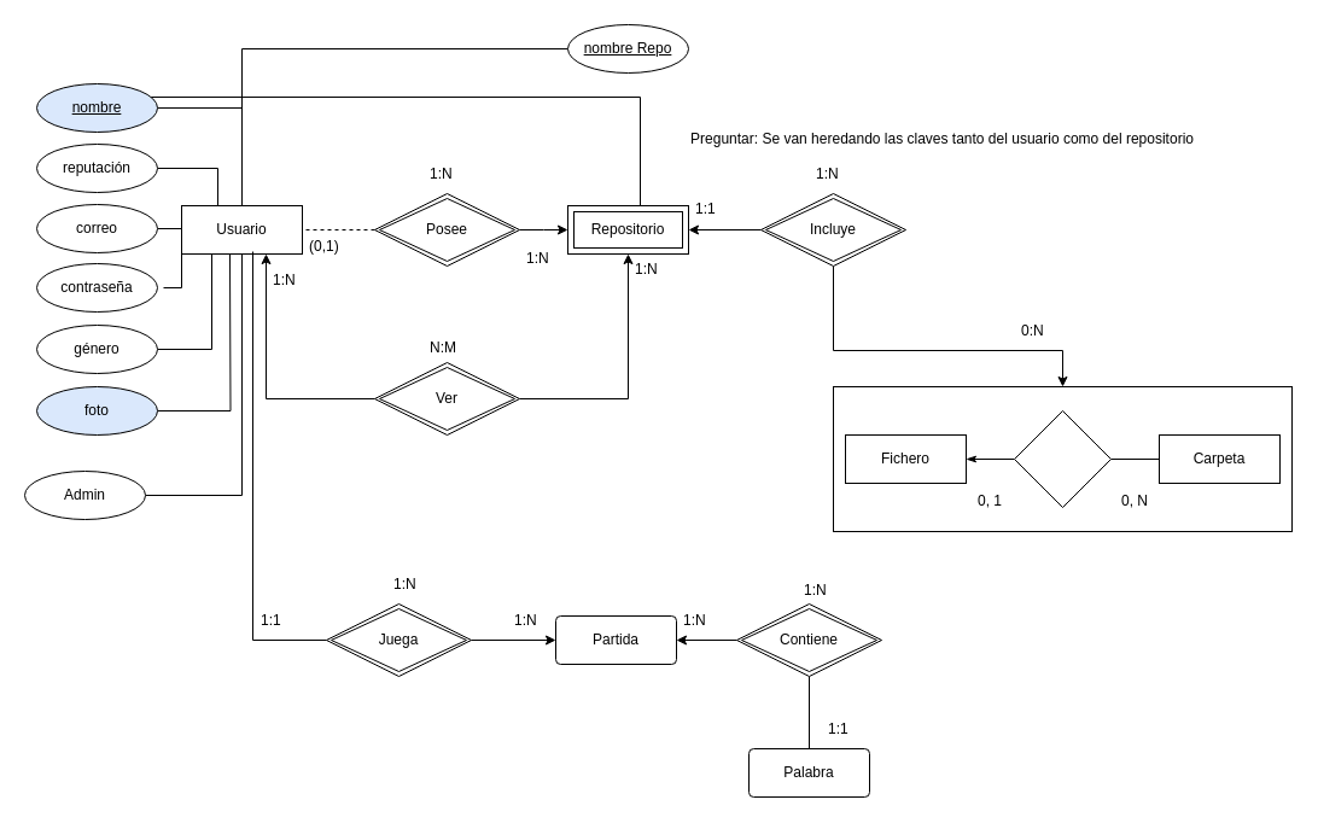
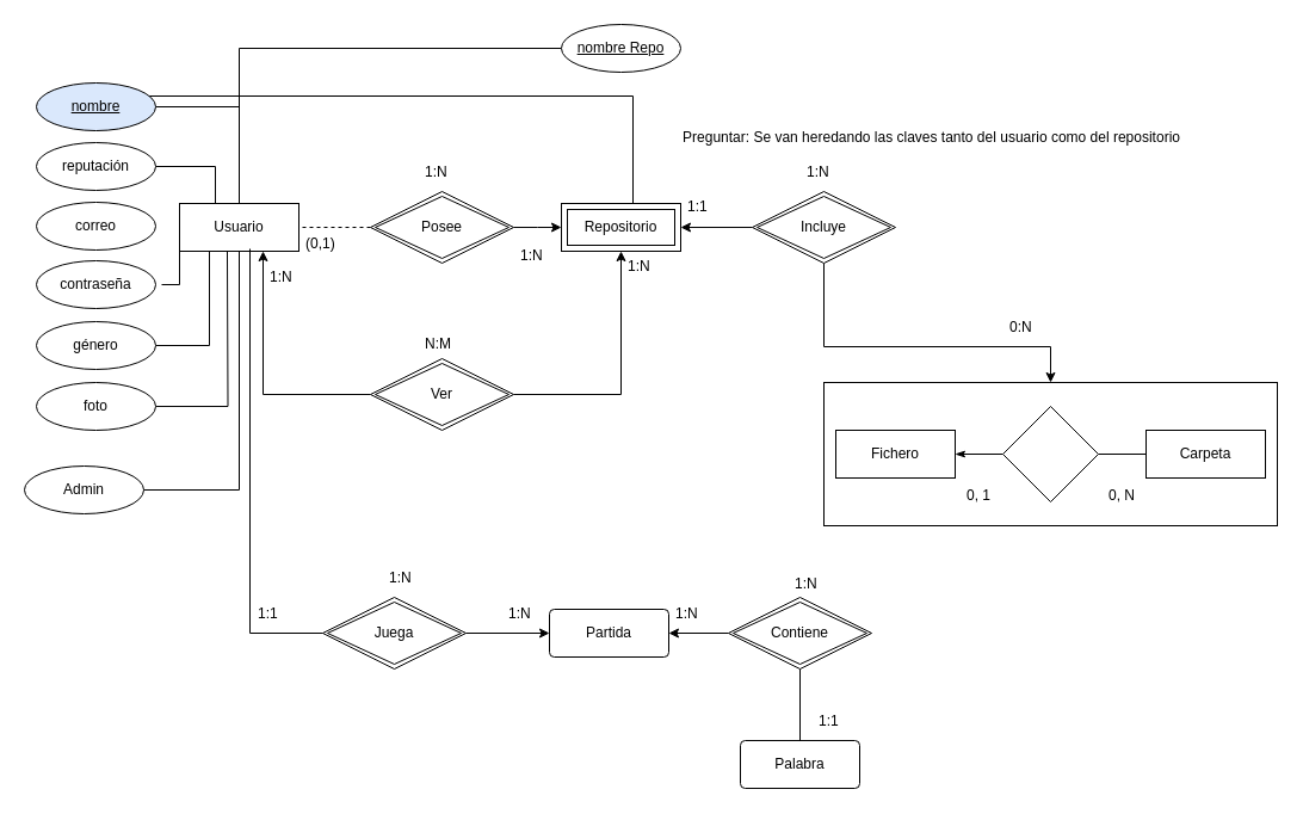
  <mxCell id="0" />
  <mxCell id="1" parent="0" />
  <mxCell id="2" value="" style="rounded=0;whiteSpace=wrap;html=1;" vertex="1" parent="1"><mxGeometry x="690" y="320" width="380" height="120" as="geometry" /></mxCell>
  <mxCell id="3" style="edgeStyle=orthogonalEdgeStyle;rounded=0;orthogonalLoop=1;jettySize=auto;html=1;entryX=0;entryY=0.5;entryDx=0;entryDy=0;endArrow=none;endFill=0;startArrow=classic;startFill=1;" edge="1" parent="1" source="4" target="25"><mxGeometry relative="1" as="geometry"><Array as="points"><mxPoint x="220" y="330" /></Array></mxGeometry></mxCell>
  <mxCell id="4" value="Usuario" style="whiteSpace=wrap;html=1;align=center;" vertex="1" parent="1"><mxGeometry x="150" y="170" width="100" height="40" as="geometry" /></mxCell>
  <mxCell id="5" style="edgeStyle=orthogonalEdgeStyle;rounded=0;orthogonalLoop=1;jettySize=auto;html=1;endArrow=none;endFill=0;" edge="1" parent="1" source="7" target="4"><mxGeometry relative="1" as="geometry" /></mxCell>
  <mxCell id="6" style="edgeStyle=orthogonalEdgeStyle;rounded=0;orthogonalLoop=1;jettySize=auto;html=1;entryX=0.5;entryY=0;entryDx=0;entryDy=0;endArrow=none;endFill=0;" edge="1" parent="1" source="7" target="29"><mxGeometry relative="1" as="geometry"><Array as="points"><mxPoint x="530" y="80" /><mxPoint x="530" y="170" /></Array></mxGeometry></mxCell>
  <mxCell id="7" value="nombre" style="ellipse;whiteSpace=wrap;html=1;align=center;fontStyle=4;fillColor=#dae8fc;" vertex="1" parent="1"><mxGeometry x="30" y="69" width="100" height="40" as="geometry" /></mxCell>
  <mxCell id="8" value="" style="edgeStyle=orthogonalEdgeStyle;rounded=0;orthogonalLoop=1;jettySize=auto;html=1;endArrow=none;endFill=0;" edge="1" parent="1" source="9" target="4"><mxGeometry relative="1" as="geometry"><Array as="points"><mxPoint x="180" y="139" /></Array></mxGeometry></mxCell>
  <mxCell id="9" value="reputación" style="ellipse;whiteSpace=wrap;html=1;align=center;" vertex="1" parent="1"><mxGeometry x="30" y="119" width="100" height="40" as="geometry" /></mxCell>
- <mxCell id="10" value="" style="edgeStyle=orthogonalEdgeStyle;rounded=0;orthogonalLoop=1;jettySize=auto;html=1;endArrow=none;endFill=0;" edge="1" parent="1" source="11" target="4"><mxGeometry relative="1" as="geometry" /></mxCell>
  <mxCell id="11" value="correo" style="ellipse;whiteSpace=wrap;html=1;align=center;" vertex="1" parent="1"><mxGeometry x="30" y="169" width="100" height="40" as="geometry" /></mxCell>
  <mxCell id="12" value="" style="edgeStyle=orthogonalEdgeStyle;rounded=0;orthogonalLoop=1;jettySize=auto;html=1;entryX=0;entryY=1;entryDx=0;entryDy=0;endArrow=none;endFill=0;" edge="1" parent="1" target="4"><mxGeometry relative="1" as="geometry"><mxPoint x="135" y="238" as="sourcePoint" /><mxPoint x="155" y="220" as="targetPoint" /></mxGeometry></mxCell>
  <mxCell id="13" value="contraseña" style="ellipse;whiteSpace=wrap;html=1;align=center;" vertex="1" parent="1"><mxGeometry x="30" y="218" width="100" height="40" as="geometry" /></mxCell>
  <mxCell id="14" style="edgeStyle=orthogonalEdgeStyle;rounded=0;orthogonalLoop=1;jettySize=auto;html=1;entryX=0.25;entryY=1;entryDx=0;entryDy=0;endArrow=none;endFill=0;" edge="1" parent="1" source="15" target="4"><mxGeometry relative="1" as="geometry"><mxPoint x="220" y="220" as="targetPoint" /></mxGeometry></mxCell>
  <mxCell id="15" value="género" style="ellipse;whiteSpace=wrap;html=1;align=center;" vertex="1" parent="1"><mxGeometry x="30" y="269" width="100" height="40" as="geometry" /></mxCell>
  <mxCell id="16" style="edgeStyle=orthogonalEdgeStyle;rounded=0;orthogonalLoop=1;jettySize=auto;html=1;endArrow=none;endFill=0;" edge="1" parent="1" source="17"><mxGeometry relative="1" as="geometry"><mxPoint x="190" y="210" as="targetPoint" /></mxGeometry></mxCell>
- <mxCell id="17" value="foto" style="ellipse;whiteSpace=wrap;html=1;align=center;fillColor=#dae8fc;" vertex="1" parent="1"><mxGeometry x="30" y="320" width="100" height="40" as="geometry" /></mxCell>
+ <mxCell id="17" value="foto" style="ellipse;whiteSpace=wrap;html=1;align=center;" vertex="1" parent="1"><mxGeometry x="30" y="320" width="100" height="40" as="geometry" /></mxCell>
  <mxCell id="18" style="edgeStyle=orthogonalEdgeStyle;rounded=0;orthogonalLoop=1;jettySize=auto;html=1;entryX=1;entryY=0.5;entryDx=0;entryDy=0;startArrow=classic;startFill=1;endArrow=none;endFill=0;" edge="1" parent="1" target="25"><mxGeometry relative="1" as="geometry"><mxPoint x="520" y="210" as="sourcePoint" /><Array as="points"><mxPoint x="520" y="330" /></Array></mxGeometry></mxCell>
  <mxCell id="19" style="edgeStyle=orthogonalEdgeStyle;rounded=0;orthogonalLoop=1;jettySize=auto;html=1;entryX=0;entryY=0.5;entryDx=0;entryDy=0;" edge="1" parent="1" source="21"><mxGeometry relative="1" as="geometry"><mxPoint x="470" y="190" as="targetPoint" /></mxGeometry></mxCell>
  <mxCell id="20" style="edgeStyle=orthogonalEdgeStyle;rounded=0;orthogonalLoop=1;jettySize=auto;html=1;entryX=1;entryY=0.5;entryDx=0;entryDy=0;endArrow=none;endFill=0;dashed=1;" edge="1" parent="1" source="21" target="4"><mxGeometry relative="1" as="geometry" /></mxCell>
  <mxCell id="21" value="Posee" style="shape=rhombus;double=1;perimeter=rhombusPerimeter;whiteSpace=wrap;html=1;align=center;" vertex="1" parent="1"><mxGeometry x="310" y="160" width="120" height="60" as="geometry" /></mxCell>
  <mxCell id="22" value="1:N" style="text;strokeColor=none;fillColor=none;spacingLeft=4;spacingRight=4;overflow=hidden;rotatable=0;points=[[0,0.5],[1,0.5]];portConstraint=eastwest;fontSize=12;whiteSpace=wrap;html=1;" vertex="1" parent="1"><mxGeometry x="350" y="130" width="40" height="30" as="geometry" /></mxCell>
  <mxCell id="23" value="(0,1)" style="text;strokeColor=none;fillColor=none;spacingLeft=4;spacingRight=4;overflow=hidden;rotatable=0;points=[[0,0.5],[1,0.5]];portConstraint=eastwest;fontSize=12;whiteSpace=wrap;html=1;" vertex="1" parent="1"><mxGeometry x="250" y="190" width="40" height="30" as="geometry" /></mxCell>
  <mxCell id="24" value="1:N" style="text;strokeColor=none;fillColor=none;spacingLeft=4;spacingRight=4;overflow=hidden;rotatable=0;points=[[0,0.5],[1,0.5]];portConstraint=eastwest;fontSize=12;whiteSpace=wrap;html=1;" vertex="1" parent="1"><mxGeometry x="430" y="200" width="40" height="30" as="geometry" /></mxCell>
  <mxCell id="25" value="Ver" style="shape=rhombus;double=1;perimeter=rhombusPerimeter;whiteSpace=wrap;html=1;align=center;" vertex="1" parent="1"><mxGeometry x="310" y="300" width="120" height="60" as="geometry" /></mxCell>
  <mxCell id="26" value="1:N" style="text;strokeColor=none;fillColor=none;spacingLeft=4;spacingRight=4;overflow=hidden;rotatable=0;points=[[0,0.5],[1,0.5]];portConstraint=eastwest;fontSize=12;whiteSpace=wrap;html=1;" vertex="1" parent="1"><mxGeometry x="520" y="209" width="40" height="30" as="geometry" /></mxCell>
  <mxCell id="27" value="1:N" style="text;strokeColor=none;fillColor=none;spacingLeft=4;spacingRight=4;overflow=hidden;rotatable=0;points=[[0,0.5],[1,0.5]];portConstraint=eastwest;fontSize=12;whiteSpace=wrap;html=1;" vertex="1" parent="1"><mxGeometry x="220" y="218" width="40" height="30" as="geometry" /></mxCell>
  <mxCell id="28" value="N:M" style="text;strokeColor=none;fillColor=none;spacingLeft=4;spacingRight=4;overflow=hidden;rotatable=0;points=[[0,0.5],[1,0.5]];portConstraint=eastwest;fontSize=12;whiteSpace=wrap;html=1;" vertex="1" parent="1"><mxGeometry x="350" y="274" width="40" height="30" as="geometry" /></mxCell>
  <mxCell id="29" value="Repositorio" style="shape=ext;margin=3;double=1;whiteSpace=wrap;html=1;align=center;" vertex="1" parent="1"><mxGeometry x="470" y="170" width="100" height="40" as="geometry" /></mxCell>
  <mxCell id="30" style="edgeStyle=orthogonalEdgeStyle;rounded=0;orthogonalLoop=1;jettySize=auto;html=1;endArrow=none;endFill=0;" edge="1" parent="1" source="31" target="4"><mxGeometry relative="1" as="geometry" /></mxCell>
  <mxCell id="31" value="nombre Repo" style="ellipse;whiteSpace=wrap;html=1;align=center;fontStyle=4;" vertex="1" parent="1"><mxGeometry x="470" y="20" width="100" height="40" as="geometry" /></mxCell>
  <mxCell id="32" style="edgeStyle=orthogonalEdgeStyle;rounded=0;orthogonalLoop=1;jettySize=auto;html=1;entryX=0.5;entryY=1;entryDx=0;entryDy=0;endArrow=none;endFill=0;" edge="1" parent="1" source="33" target="4"><mxGeometry relative="1" as="geometry" /></mxCell>
  <mxCell id="33" value="Admin" style="ellipse;whiteSpace=wrap;html=1;align=center;" vertex="1" parent="1"><mxGeometry x="20" y="390" width="100" height="40" as="geometry" /></mxCell>
  <mxCell id="34" style="edgeStyle=orthogonalEdgeStyle;rounded=0;orthogonalLoop=1;jettySize=auto;html=1;entryX=0.5;entryY=0;entryDx=0;entryDy=0;endArrow=classic;endFill=1;exitX=0.5;exitY=1;exitDx=0;exitDy=0;" edge="1" parent="1" source="40" target="2"><mxGeometry relative="1" as="geometry"><Array as="points"><mxPoint x="690" y="290" /><mxPoint x="880" y="290" /></Array><mxPoint x="850.165" y="289.248" as="sourcePoint" /></mxGeometry></mxCell>
  <mxCell id="35" value="" style="edgeStyle=orthogonalEdgeStyle;rounded=0;orthogonalLoop=1;jettySize=auto;html=1;endArrow=none;endFill=0;startArrow=classicThin;startFill=1;" edge="1" parent="1" source="36" target="59"><mxGeometry relative="1" as="geometry" /></mxCell>
  <mxCell id="36" value="Fichero" style="whiteSpace=wrap;html=1;align=center;" vertex="1" parent="1"><mxGeometry x="700" y="360" width="100" height="40" as="geometry" /></mxCell>
  <mxCell id="37" value="Carpeta" style="whiteSpace=wrap;html=1;align=center;" vertex="1" parent="1"><mxGeometry x="960" y="360" width="100" height="40" as="geometry" /></mxCell>
  <mxCell id="38" value="Preguntar: Se van heredando las claves tanto del usuario como del repositorio" style="text;html=1;align=center;verticalAlign=middle;resizable=0;points=[];autosize=1;strokeColor=none;fillColor=none;" vertex="1" parent="1"><mxGeometry x="560" y="100" width="440" height="30" as="geometry" /></mxCell>
  <mxCell id="39" style="edgeStyle=orthogonalEdgeStyle;rounded=0;orthogonalLoop=1;jettySize=auto;html=1;entryX=1;entryY=0.5;entryDx=0;entryDy=0;" edge="1" parent="1" source="40" target="29"><mxGeometry relative="1" as="geometry" /></mxCell>
  <mxCell id="40" value="Incluye" style="shape=rhombus;double=1;perimeter=rhombusPerimeter;whiteSpace=wrap;html=1;align=center;" vertex="1" parent="1"><mxGeometry x="630" y="160" width="120" height="60" as="geometry" /></mxCell>
  <mxCell id="41" value="0:N" style="text;strokeColor=none;fillColor=none;spacingLeft=4;spacingRight=4;overflow=hidden;rotatable=0;points=[[0,0.5],[1,0.5]];portConstraint=eastwest;fontSize=12;whiteSpace=wrap;html=1;" vertex="1" parent="1"><mxGeometry x="840" y="260" width="40" height="30" as="geometry" /></mxCell>
  <mxCell id="42" value="1:1" style="text;strokeColor=none;fillColor=none;spacingLeft=4;spacingRight=4;overflow=hidden;rotatable=0;points=[[0,0.5],[1,0.5]];portConstraint=eastwest;fontSize=12;whiteSpace=wrap;html=1;" vertex="1" parent="1"><mxGeometry x="570" y="159" width="40" height="30" as="geometry" /></mxCell>
  <mxCell id="43" value="1:N" style="text;strokeColor=none;fillColor=none;spacingLeft=4;spacingRight=4;overflow=hidden;rotatable=0;points=[[0,0.5],[1,0.5]];portConstraint=eastwest;fontSize=12;whiteSpace=wrap;html=1;" vertex="1" parent="1"><mxGeometry x="670" y="130" width="40" height="30" as="geometry" /></mxCell>
  <mxCell id="44" value="Partida" style="rounded=1;arcSize=10;whiteSpace=wrap;html=1;align=center;" vertex="1" parent="1"><mxGeometry x="460" y="510" width="100" height="40" as="geometry" /></mxCell>
  <mxCell id="45" style="edgeStyle=orthogonalEdgeStyle;rounded=0;orthogonalLoop=1;jettySize=auto;html=1;entryX=0;entryY=0.5;entryDx=0;entryDy=0;endArrow=classic;endFill=1;" edge="1" parent="1" source="46" target="44"><mxGeometry relative="1" as="geometry" /></mxCell>
  <mxCell id="46" value="Juega" style="shape=rhombus;double=1;perimeter=rhombusPerimeter;whiteSpace=wrap;html=1;align=center;" vertex="1" parent="1"><mxGeometry x="270" y="500" width="120" height="60" as="geometry" /></mxCell>
  <mxCell id="47" style="edgeStyle=orthogonalEdgeStyle;rounded=0;orthogonalLoop=1;jettySize=auto;html=1;entryX=0.59;entryY=0.95;entryDx=0;entryDy=0;entryPerimeter=0;endArrow=none;endFill=0;" edge="1" parent="1" source="46" target="4"><mxGeometry relative="1" as="geometry" /></mxCell>
  <mxCell id="48" value="1:N" style="text;strokeColor=none;fillColor=none;spacingLeft=4;spacingRight=4;overflow=hidden;rotatable=0;points=[[0,0.5],[1,0.5]];portConstraint=eastwest;fontSize=12;whiteSpace=wrap;html=1;" vertex="1" parent="1"><mxGeometry x="420" y="500" width="40" height="30" as="geometry" /></mxCell>
  <mxCell id="49" value="1:1" style="text;strokeColor=none;fillColor=none;spacingLeft=4;spacingRight=4;overflow=hidden;rotatable=0;points=[[0,0.5],[1,0.5]];portConstraint=eastwest;fontSize=12;whiteSpace=wrap;html=1;" vertex="1" parent="1"><mxGeometry x="210" y="500" width="40" height="30" as="geometry" /></mxCell>
  <mxCell id="50" value="1:N" style="text;strokeColor=none;fillColor=none;spacingLeft=4;spacingRight=4;overflow=hidden;rotatable=0;points=[[0,0.5],[1,0.5]];portConstraint=eastwest;fontSize=12;whiteSpace=wrap;html=1;" vertex="1" parent="1"><mxGeometry x="320" y="470" width="40" height="30" as="geometry" /></mxCell>
  <mxCell id="51" style="edgeStyle=orthogonalEdgeStyle;rounded=0;orthogonalLoop=1;jettySize=auto;html=1;entryX=1;entryY=0.5;entryDx=0;entryDy=0;" edge="1" parent="1" source="53" target="44"><mxGeometry relative="1" as="geometry" /></mxCell>
  <mxCell id="52" style="edgeStyle=orthogonalEdgeStyle;rounded=0;orthogonalLoop=1;jettySize=auto;html=1;entryX=0.5;entryY=0;entryDx=0;entryDy=0;endArrow=none;endFill=0;" edge="1" parent="1" source="53" target="54"><mxGeometry relative="1" as="geometry" /></mxCell>
  <mxCell id="53" value="Contiene" style="shape=rhombus;double=1;perimeter=rhombusPerimeter;whiteSpace=wrap;html=1;align=center;" vertex="1" parent="1"><mxGeometry x="610" y="500" width="120" height="60" as="geometry" /></mxCell>
  <mxCell id="54" value="Palabra" style="rounded=1;arcSize=10;whiteSpace=wrap;html=1;align=center;" vertex="1" parent="1"><mxGeometry x="620" y="620" width="100" height="40" as="geometry" /></mxCell>
  <mxCell id="55" value="1:1" style="text;strokeColor=none;fillColor=none;spacingLeft=4;spacingRight=4;overflow=hidden;rotatable=0;points=[[0,0.5],[1,0.5]];portConstraint=eastwest;fontSize=12;whiteSpace=wrap;html=1;" vertex="1" parent="1"><mxGeometry x="680" y="590" width="40" height="30" as="geometry" /></mxCell>
  <mxCell id="56" value="1:N" style="text;strokeColor=none;fillColor=none;spacingLeft=4;spacingRight=4;overflow=hidden;rotatable=0;points=[[0,0.5],[1,0.5]];portConstraint=eastwest;fontSize=12;whiteSpace=wrap;html=1;" vertex="1" parent="1"><mxGeometry x="560" y="500" width="40" height="30" as="geometry" /></mxCell>
  <mxCell id="57" value="1:N" style="text;strokeColor=none;fillColor=none;spacingLeft=4;spacingRight=4;overflow=hidden;rotatable=0;points=[[0,0.5],[1,0.5]];portConstraint=eastwest;fontSize=12;whiteSpace=wrap;html=1;" vertex="1" parent="1"><mxGeometry x="660" y="475" width="40" height="30" as="geometry" /></mxCell>
  <mxCell id="58" value="" style="edgeStyle=orthogonalEdgeStyle;rounded=0;orthogonalLoop=1;jettySize=auto;html=1;endArrow=none;endFill=0;" edge="1" parent="1" source="59" target="37"><mxGeometry relative="1" as="geometry" /></mxCell>
  <mxCell id="59" value="" style="rhombus;whiteSpace=wrap;html=1;" vertex="1" parent="1"><mxGeometry x="840" y="340" width="80" height="80" as="geometry" /></mxCell>
  <mxCell id="60" value="0, N" style="text;html=1;strokeColor=none;fillColor=none;align=center;verticalAlign=middle;whiteSpace=wrap;rounded=0;" vertex="1" parent="1"><mxGeometry x="910" y="400" width="60" height="30" as="geometry" /></mxCell>
  <mxCell id="61" value="0, 1" style="text;html=1;strokeColor=none;fillColor=none;align=center;verticalAlign=middle;whiteSpace=wrap;rounded=0;" vertex="1" parent="1"><mxGeometry x="790" y="400" width="60" height="30" as="geometry" /></mxCell>
